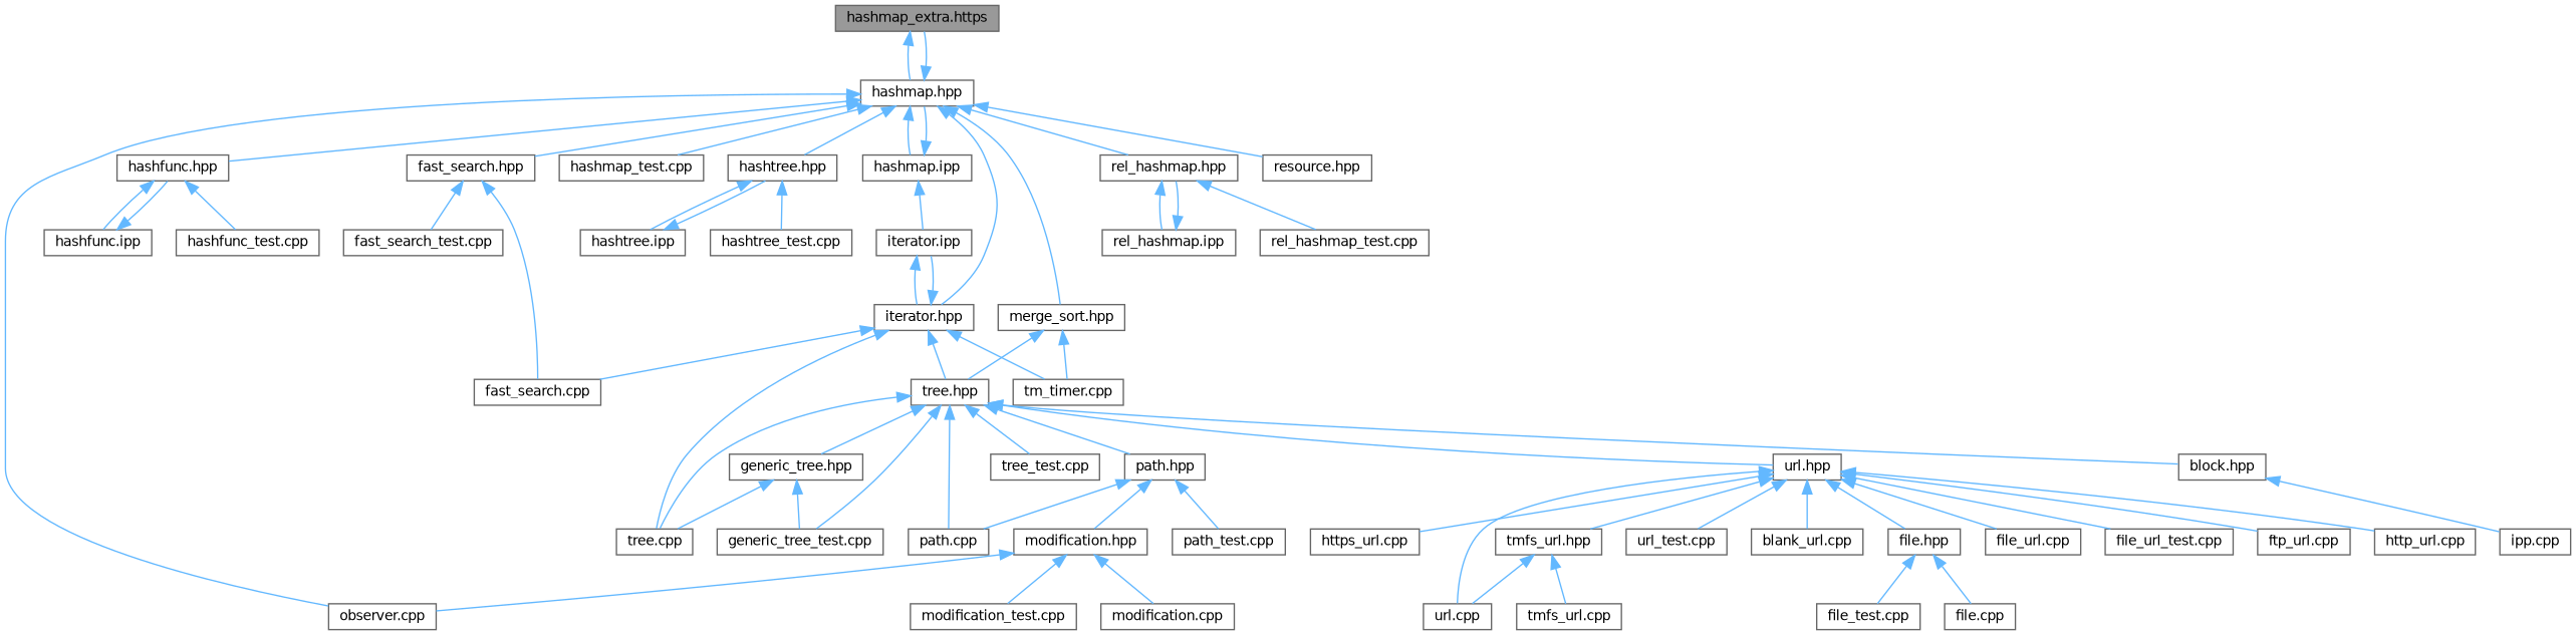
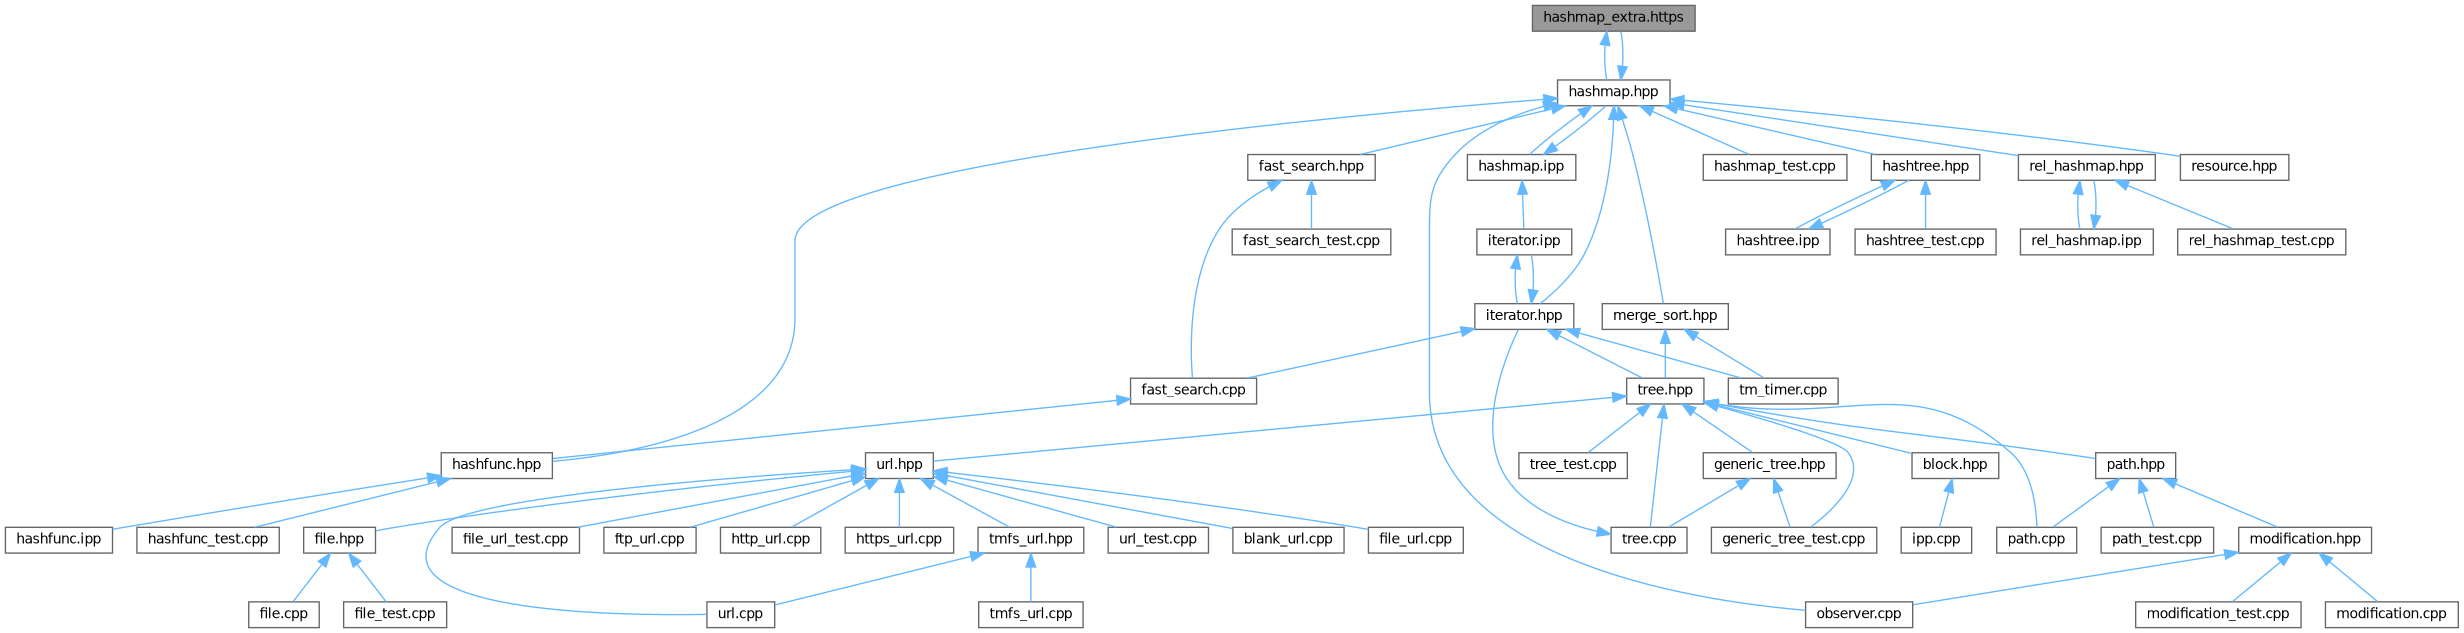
  digraph {
    node [color=grey40 fillcolor=white fontname=Helvetica fontsize=10 shape=box style=filled]
    edge [color=steelblue1 dir=back fontname=Helvetica fontsize=10 labelfontname=Helvetica labelfontsize=10 style=solid]
    n1 [color=gray40 fillcolor=grey60 fontcolor=black height=0.2 label="hashmap_extra.https" width=0.4]
    n2 [height=0.2 label="hashmap.hpp" width=0.4]
    n3 [height=0.2 label="fast_search.hpp" width=0.4]
    n4 [height=0.2 label="hashfunc.hpp" width=0.4]
    n5 [height=0.2 label="hashmap.ipp" width=0.4]
    n6 [height=0.2 label="hashmap_test.cpp" width=0.4]
    n7 [height=0.2 label="hashtree.hpp" width=0.4]
    n8 [height=0.2 label="iterator.hpp" width=0.4]
    n9 [height=0.2 label="observer.cpp" width=0.4]
    n10 [height=0.2 label="merge_sort.hpp" width=0.4]
    n11 [height=0.2 label="rel_hashmap.hpp" width=0.4]
    n12 [height=0.2 label="resource.hpp" width=0.4]
    n13 [height=0.2 label="fast_search.cpp" width=0.4]
    n14 [height=0.2 label="fast_search_test.cpp" width=0.4]
    n15 [height=0.2 label="hashfunc.ipp" width=0.4]
    n16 [height=0.2 label="hashfunc_test.cpp" width=0.4]
    n17 [height=0.2 label="iterator.ipp" width=0.4]
    n18 [height=0.2 label="hashtree.ipp" width=0.4]
    n19 [height=0.2 label="hashtree_test.cpp" width=0.4]
    n20 [height=0.2 label="tm_timer.cpp" width=0.4]
    n21 [height=0.2 label="tree.cpp" width=0.4]
    n22 [height=0.2 label="tree.hpp" width=0.4]
    n23 [height=0.2 label="rel_hashmap.ipp" width=0.4]
    n24 [height=0.2 label="rel_hashmap_test.cpp" width=0.4]
    n25 [height=0.2 label="block.hpp" width=0.4]
    n26 [height=0.2 label="generic_tree.hpp" width=0.4]
    n27 [height=0.2 label="generic_tree_test.cpp" width=0.4]
    n28 [height=0.2 label="path.cpp" width=0.4]
    n29 [height=0.2 label="path.hpp" width=0.4]
    n30 [height=0.2 label="tree_test.cpp" width=0.4]
    n31 [height=0.2 label="url.hpp" width=0.4]
    n32 [height=0.2 label="ipp.cpp" width=0.4]
    n33 [height=0.2 label="modification.hpp" width=0.4]
    n34 [height=0.2 label="path_test.cpp" width=0.4]
    n35 [height=0.2 label="blank_url.cpp" width=0.4]
    n36 [height=0.2 label="file.hpp" width=0.4]
    n37 [height=0.2 label="file_url.cpp" width=0.4]
    n38 [height=0.2 label="file_url_test.cpp" width=0.4]
    n39 [height=0.2 label="ftp_url.cpp" width=0.4]
    n40 [height=0.2 label="http_url.cpp" width=0.4]
    n41 [height=0.2 label="https_url.cpp" width=0.4]
    n42 [height=0.2 label="tmfs_url.hpp" width=0.4]
    n43 [height=0.2 label="url.cpp" width=0.4]
    n44 [height=0.2 label="url_test.cpp" width=0.4]
    n45 [height=0.2 label="modification.cpp" width=0.4]
    n46 [height=0.2 label="modification_test.cpp" width=0.4]
    n47 [height=0.2 label="file.cpp" width=0.4]
    n48 [height=0.2 label="file_test.cpp" width=0.4]
    n49 [height=0.2 label="tmfs_url.cpp" width=0.4]
    n1 -> n2
    n2 -> n1
    n2 -> n3
    n2 -> n4
    n2 -> n5
    n2 -> n6
    n2 -> n7
    n2 -> n8
    n2 -> n9
    n2 -> n10
    n2 -> n11
    n2 -> n12
    n3 -> n13
    n3 -> n14
    n4 -> n15
    n4 -> n16
    n5 -> n2
    n5 -> n17
    n7 -> n18
    n7 -> n19
    n8 -> n13
    n8 -> n17
    n8 -> n20
-   n8 -> n21
+   n21 -> n8
    n8 -> n22
    n10 -> n20
    n10 -> n22
    n11 -> n23
    n11 -> n24
-   n15 -> n4
+   n13 -> n4
    n17 -> n8
    n18 -> n7
    n22 -> n21
    n22 -> n25
    n22 -> n26
    n22 -> n27
    n22 -> n28
    n22 -> n29
    n22 -> n30
    n22 -> n31
    n23 -> n11
    n25 -> n32
    n26 -> n21
    n26 -> n27
    n29 -> n28
    n29 -> n33
    n29 -> n34
    n31 -> n35
    n31 -> n36
    n31 -> n37
    n31 -> n38
    n31 -> n39
    n31 -> n40
    n31 -> n41
    n31 -> n42
    n31 -> n43
    n31 -> n44
    n33 -> n9
    n33 -> n45
    n33 -> n46
    n36 -> n47
    n36 -> n48
    n42 -> n43
    n42 -> n49
  }
